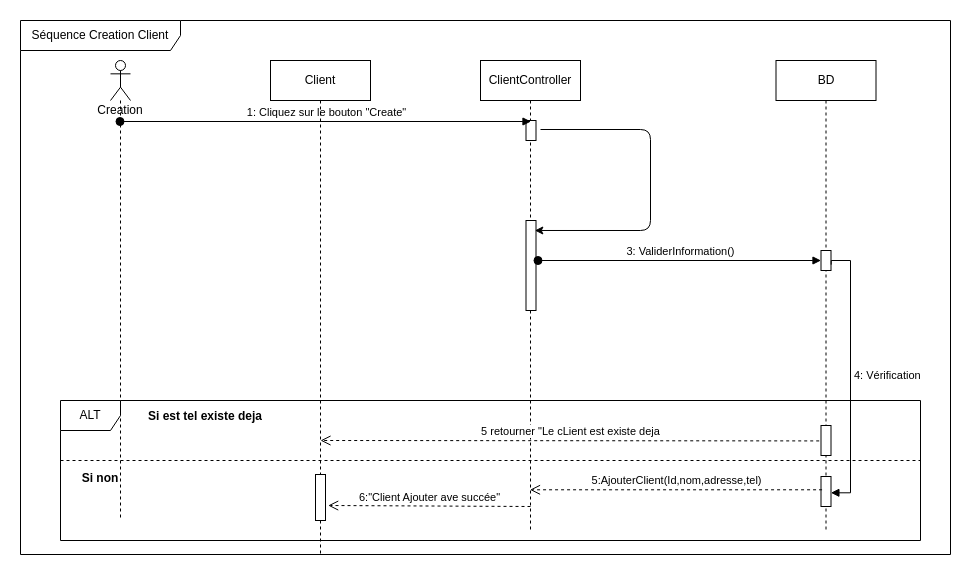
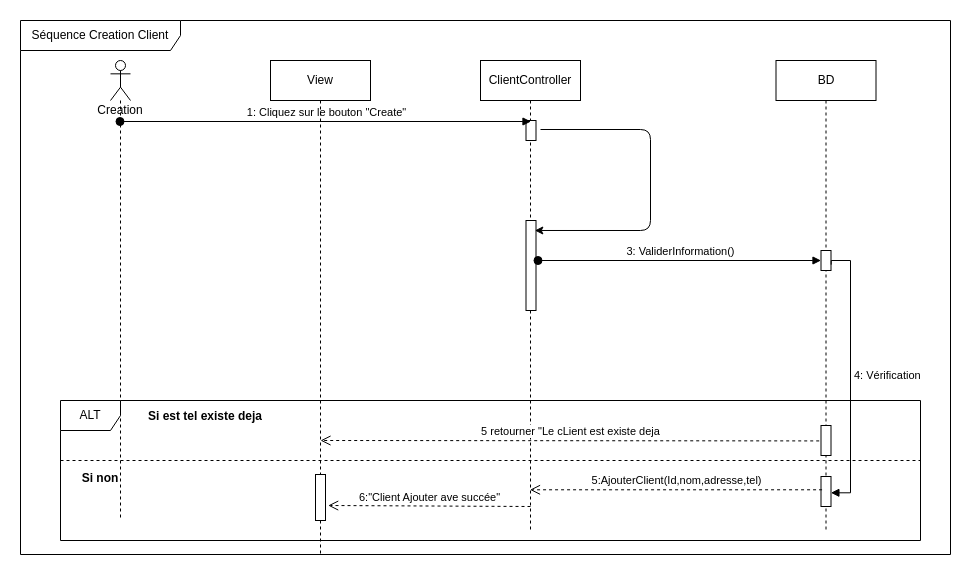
  <mxCell id="0" />
  <mxCell id="1" parent="0" />
  <mxCell id="2" value="Séquence Creation Client" style="shape=umlFrame;whiteSpace=wrap;html=1;width=160;height=30;" parent="1" vertex="1"><mxGeometry x="20" y="20" width="930" height="534" as="geometry" /></mxCell>
  <mxCell id="3" value="Creation" style="shape=umlLifeline;participant=umlActor;perimeter=lifelinePerimeter;whiteSpace=wrap;html=1;container=1;collapsible=0;recursiveResize=0;verticalAlign=top;spacingTop=36;outlineConnect=0;" parent="1" vertex="1"><mxGeometry x="110" y="60" width="20" height="460" as="geometry" /></mxCell>
  <mxCell id="4" value="ClientController" style="shape=umlLifeline;perimeter=lifelinePerimeter;whiteSpace=wrap;html=1;container=1;collapsible=0;recursiveResize=0;outlineConnect=0;" parent="1" vertex="1"><mxGeometry x="480" y="60" width="100" height="470" as="geometry" /></mxCell>
  <mxCell id="5" value="BD" style="shape=umlLifeline;perimeter=lifelinePerimeter;whiteSpace=wrap;html=1;container=1;collapsible=0;recursiveResize=0;outlineConnect=0;" parent="1" vertex="1"><mxGeometry x="775.5" y="60" width="100" height="470" as="geometry" /></mxCell>
  <mxCell id="6" value="" style="html=1;points=[];perimeter=orthogonalPerimeter;" parent="1" vertex="1"><mxGeometry x="525.5" y="120" width="10" height="20" as="geometry" /></mxCell>
  <mxCell id="7" value="" style="html=1;points=[];perimeter=orthogonalPerimeter;" parent="1" vertex="1"><mxGeometry x="525.5" y="220" width="10" height="90" as="geometry" /></mxCell>
  <mxCell id="8" value="1: Cliquez sur le bouton &quot;Create&quot;" style="html=1;verticalAlign=bottom;startArrow=oval;endArrow=block;startSize=8;" parent="1" source="3" edge="1"><mxGeometry relative="1" as="geometry"><mxPoint x="260" y="121" as="sourcePoint" /><mxPoint x="530.5" y="121" as="targetPoint" /></mxGeometry></mxCell>
  <mxCell id="9" value="" style="html=1;points=[];perimeter=orthogonalPerimeter;" parent="1" vertex="1"><mxGeometry x="820.5" y="250" width="10" height="20" as="geometry" /></mxCell>
  <mxCell id="10" value="4: Vérification" style="edgeStyle=orthogonalEdgeStyle;html=1;align=left;spacingLeft=2;endArrow=block;rounded=0;exitX=1.016;exitY=0.707;exitDx=0;exitDy=0;exitPerimeter=0;entryX=0.992;entryY=0.544;entryDx=0;entryDy=0;entryPerimeter=0;" parent="1" source="9" target="20" edge="1"><mxGeometry relative="1" as="geometry"><mxPoint x="115.5" y="200" as="sourcePoint" /><Array as="points"><mxPoint x="831" y="260" /><mxPoint x="850" y="260" /><mxPoint x="850" y="492" /></Array><mxPoint x="831" y="280" as="targetPoint" /></mxGeometry></mxCell>
  <mxCell id="11" value="3: ValiderInformation()" style="html=1;verticalAlign=bottom;startArrow=oval;endArrow=block;startSize=8;" parent="1" target="9" edge="1"><mxGeometry relative="1" as="geometry"><mxPoint x="537.5" y="260" as="sourcePoint" /><mxPoint x="822.5" y="260" as="targetPoint" /></mxGeometry></mxCell>
- <mxCell id="12" value="Client" style="shape=umlLifeline;perimeter=lifelinePerimeter;whiteSpace=wrap;html=1;container=1;collapsible=0;recursiveResize=0;outlineConnect=0;" parent="1" vertex="1"><mxGeometry x="270" y="60" width="100" height="494" as="geometry" /></mxCell>
+ <mxCell id="12" value="View" style="shape=umlLifeline;perimeter=lifelinePerimeter;whiteSpace=wrap;html=1;container=1;collapsible=0;recursiveResize=0;outlineConnect=0;" parent="1" vertex="1"><mxGeometry x="270" y="60" width="100" height="494" as="geometry" /></mxCell>
  <mxCell id="13" value="" style="html=1;points=[];perimeter=orthogonalPerimeter;" vertex="1" parent="12"><mxGeometry x="45" y="414" width="10" height="46" as="geometry" /></mxCell>
  <mxCell id="14" value="ALT" style="shape=umlFrame;whiteSpace=wrap;html=1;" parent="1" vertex="1"><mxGeometry x="60" y="400" width="860" height="140" as="geometry" /></mxCell>
  <mxCell id="15" value="Si est tel existe deja" style="text;align=center;fontStyle=1;verticalAlign=middle;spacingLeft=3;spacingRight=3;strokeColor=none;rotatable=0;points=[[0,0.5],[1,0.5]];portConstraint=eastwest;dashed=1;" parent="1" vertex="1"><mxGeometry x="90" y="400" width="230" height="30" as="geometry" /></mxCell>
  <mxCell id="16" value="Si non" style="text;align=center;fontStyle=1;verticalAlign=middle;spacingLeft=3;spacingRight=3;strokeColor=none;rotatable=0;points=[[0,0.5],[1,0.5]];portConstraint=eastwest;dashed=1;" parent="1" vertex="1"><mxGeometry x="80" y="464" width="40" height="26" as="geometry" /></mxCell>
  <mxCell id="17" value="" style="html=1;points=[];perimeter=orthogonalPerimeter;" parent="1" vertex="1"><mxGeometry x="820.5" y="425" width="10" height="30" as="geometry" /></mxCell>
  <mxCell id="18" value="5 retourner &quot;Le cLient est existe deja" style="html=1;verticalAlign=bottom;endArrow=open;dashed=1;endSize=8;exitX=-0.179;exitY=0.514;exitDx=0;exitDy=0;exitPerimeter=0;" parent="1" source="17" edge="1"><mxGeometry relative="1" as="geometry"><mxPoint x="430" y="500" as="sourcePoint" /><mxPoint x="320" y="440" as="targetPoint" /></mxGeometry></mxCell>
  <mxCell id="19" value="" style="line;strokeWidth=1;fillColor=none;align=left;verticalAlign=middle;spacingTop=-1;spacingLeft=3;spacingRight=3;rotatable=0;labelPosition=right;points=[];portConstraint=eastwest;dashed=1;" parent="1" vertex="1"><mxGeometry x="60" y="456" width="860" height="8" as="geometry" /></mxCell>
  <mxCell id="20" value="" style="html=1;points=[];perimeter=orthogonalPerimeter;" parent="1" vertex="1"><mxGeometry x="820.5" y="476" width="10" height="30" as="geometry" /></mxCell>
  <mxCell id="21" value="5:AjouterClient(Id,nom,adresse,tel)" style="html=1;verticalAlign=bottom;endArrow=open;dashed=1;endSize=8;exitX=0.107;exitY=0.443;exitDx=0;exitDy=0;exitPerimeter=0;" parent="1" source="20" edge="1" target="4"><mxGeometry relative="1" as="geometry"><mxPoint x="390" y="460" as="sourcePoint" /><mxPoint x="320" y="489" as="targetPoint" /></mxGeometry></mxCell>
  <mxCell id="22" value="" style="endArrow=classic;html=1;exitX=1.45;exitY=0.45;exitDx=0;exitDy=0;exitPerimeter=0;entryX=0.883;entryY=0.111;entryDx=0;entryDy=0;entryPerimeter=0;" edge="1" parent="1" source="6" target="7"><mxGeometry width="50" height="50" relative="1" as="geometry"><mxPoint x="600" y="155" as="sourcePoint" /><mxPoint x="540" y="230" as="targetPoint" /><Array as="points"><mxPoint x="650" y="129" /><mxPoint x="650" y="230" /></Array></mxGeometry></mxCell>
  <mxCell id="23" value="6:&quot;Client Ajouter ave succée&quot;" style="html=1;verticalAlign=bottom;endArrow=open;dashed=1;endSize=8;entryX=1.267;entryY=0.674;entryDx=0;entryDy=0;entryPerimeter=0;" edge="1" parent="1" target="13"><mxGeometry relative="1" as="geometry"><mxPoint x="530" y="506" as="sourcePoint" /><mxPoint x="333.874" y="506" as="targetPoint" /></mxGeometry></mxCell>
